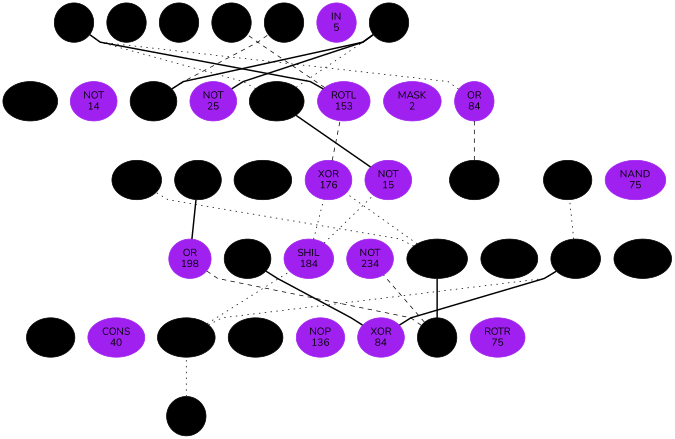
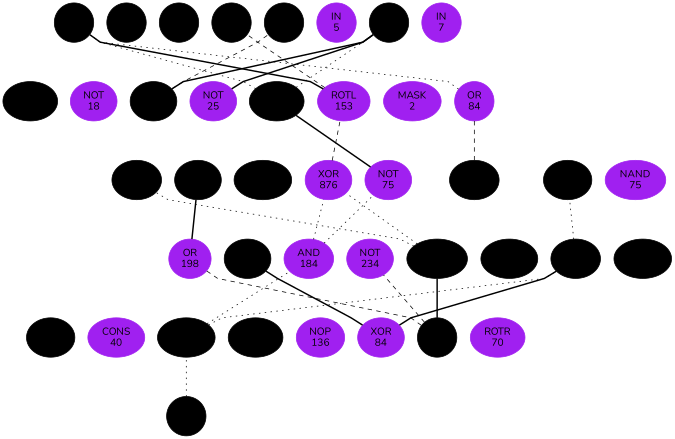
  graph {
    fontname=Nunito
    ordering=out
    rankdir=BT
    ranksep=0.75
    splines=polyline
    node [color=black fontname=Nunito style=filled]
    edge [fontname=Nunito style=invis]
    n1 [label="IN\n0"]
    n2 [label="IN\n1"]
    n3 [label="IN\n2"]
    n4 [label="IN\n3"]
    n5 [label="IN\n4"]
    n6 [color=purple label="IN\n5"]
    n7 [label="IN\n6"]
+   n8 [color=purple label="IN\n7"]
    n9 [label="ROTR\n30"]
-   n10 [color=purple label="NOT\n14"]
+   n10 [color=purple label="NOT\n18"]
    n11 [label="NOT\n150"]
    n12 [color=purple label="NOT\n25"]
    n13 [label="ROTR\n100"]
    n14 [color=purple label="ROTL\n153"]
    n15 [color=purple label="MASK\n2"]
    n16 [color=purple label="OR\n84"]
    n17 [label="AND\n64"]
    n18 [label="XOR\n18"]
    n19 [label="MASK\n192"]
-   n20 [color=purple label="XOR\n176"]
-   n21 [color=purple label="NOT\n15"]
+   n20 [color=purple label="XOR\n876"]
+   n21 [color=purple label="NOT\n75"]
    n22 [label="SHIR\n202"]
    n23 [label="NOP\n157"]
    n24 [color=purple label="NAND\n75"]
    n25 [color=purple label="OR\n198"]
    n26 [label="NOT\n84"]
-   n27 [color=purple label="SHIL\n184"]
+   n27 [color=purple label="AND\n184"]
    n28 [color=purple label="NOT\n234"]
    n29 [label="NAND\n194"]
    n30 [label="CONS\n174"]
    n31 [label="SHIR\n217"]
    n32 [label="MASK\n175"]
    n33 [label="NOP\n19"]
    n34 [color=purple label="CONS\n40"]
    n35 [label="MASK\n167"]
    n36 [label="ROTR\n138"]
    n37 [color=purple label="NOP\n136"]
    n38 [color=purple label="XOR\n84"]
    n39 [label="OR\n97"]
-   n40 [color=purple label="ROTR\n75"]
+   n40 [color=purple label="ROTR\n70"]
    n41 [label="OR\n46"]
    subgraph sub_1 {
      rank=same
      n1
      n2
      n3
      n4
      n5
      n6
      n7
+     n8
    }
    subgraph sub_2 {
      rank=same
      n9
      n10
      n11
      n12
      n13
      n14
      n15
      n16
    }
    subgraph sub_3 {
      rank=same
      n17
      n18
      n19
      n20
      n21
      n22
      n23
      n24
    }
    subgraph sub_4 {
      rank=same
      n25
      n26
      n27
      n28
      n29
      n30
      n31
      n32
    }
    subgraph sub_5 {
      rank=same
      n33
      n34
      n35
      n36
      n37
      n38
      n39
      n40
    }
    subgraph sub_6 {
      rank=same
      n41
    }
    n1 -- n2
    n2 -- n3
    n3 -- n4
    n4 -- n5
    n5 -- n6
    n6 -- n7
+   n7 -- n8
    n9 -- n10
    n10 -- n11
    n11 -- n5 [style=dashed]
    n11 -- n7 [style=bold]
    n11 -- n12
    n12 -- n7 [style=bold]
    n12 -- n13
    n13 -- n1 [style=dotted]
    n13 -- n7 [style=dotted]
    n13 -- n14
    n14 -- n1 [style=bold]
    n14 -- n4 [style=dashed]
    n14 -- n15
    n15 -- n16
    n16 -- n1 [style=dotted]
    n17 -- n18
    n18 -- n19
    n19 -- n20
    n20 -- n14 [style=dashed]
    n20 -- n21
    n21 -- n13 [style=bold]
    n21 -- n22
    n22 -- n16 [style=dashed]
    n22 -- n23
    n23 -- n24
    n25 -- n18 [style=bold]
    n25 -- n26
    n26 -- n27
    n27 -- n20 [style=dotted]
    n27 -- n21 [style=dotted]
    n27 -- n28
    n28 -- n29
    n29 -- n17 [style=dotted]
    n29 -- n20 [style=dotted]
    n29 -- n30
    n30 -- n31
    n31 -- n23 [style=dotted]
    n31 -- n32
    n33 -- n34
    n34 -- n35
    n35 -- n27 [style=dotted]
    n35 -- n31 [style=dotted]
    n35 -- n36
    n36 -- n37
    n37 -- n38
    n38 -- n26 [style=bold]
    n38 -- n31 [style=bold]
    n38 -- n39
    n39 -- n25 [style=dashed]
    n39 -- n28 [style=dashed]
    n39 -- n29 [style=bold]
    n39 -- n40
    n41 -- n35 [style=dotted]
    n41 -- n41
  }
